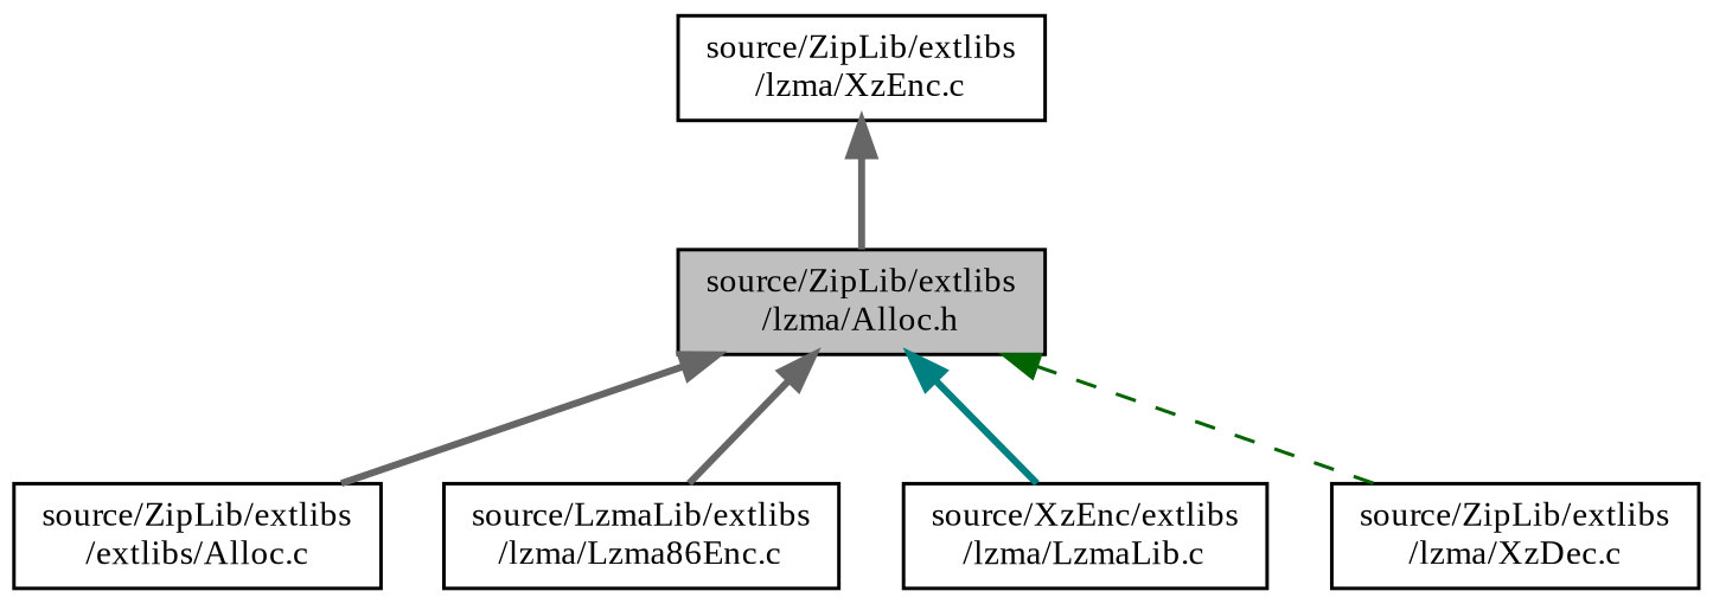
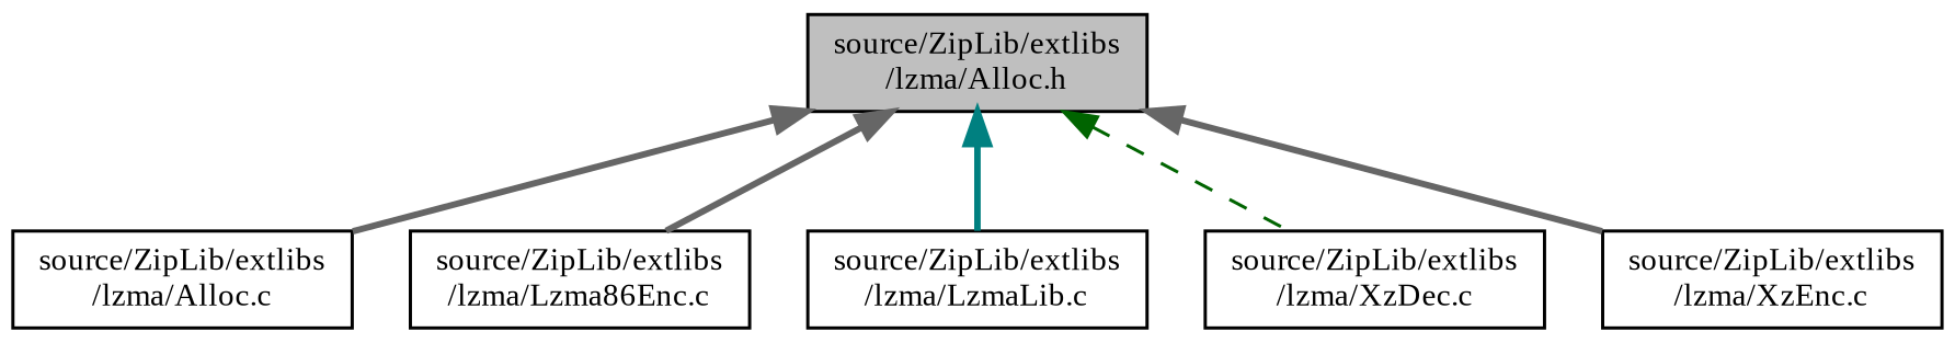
  digraph {
    fontname="Liberation Serif"
    node [color=black fillcolor=white fontname="Liberation Serif" fontsize=10 shape=record style=filled]
    edge [color=gray40 dir=back fontname="Liberation Serif" fontsize=10 labelfontname=Helvetica labelfontsize=10 style=bold]
    n1 [fillcolor=grey75 fontcolor=black height=0.2 label="source/ZipLib/extlibs\l/lzma/Alloc.h" width=0.4]
-   n2 [height=0.2 label="source/ZipLib/extlibs\l/extlibs/Alloc.c" width=0.4]
-   n3 [height=0.2 label="source/LzmaLib/extlibs\l/lzma/Lzma86Enc.c" width=0.4]
-   n4 [height=0.2 label="source/XzEnc/extlibs\l/lzma/LzmaLib.c" width=0.4]
+   n2 [height=0.2 label="source/ZipLib/extlibs\l/lzma/Alloc.c" width=0.4]
+   n3 [height=0.2 label="source/ZipLib/extlibs\l/lzma/Lzma86Enc.c" width=0.4]
+   n4 [height=0.2 label="source/ZipLib/extlibs\l/lzma/LzmaLib.c" width=0.4]
    n5 [height=0.2 label="source/ZipLib/extlibs\l/lzma/XzDec.c" width=0.4]
    n6 [height=0.2 label="source/ZipLib/extlibs\l/lzma/XzEnc.c" width=0.4]
    n1 -> n2
    n1 -> n3
    n1 -> n4 [color=teal]
    n1 -> n5 [color=darkgreen style=dashed]
-   n6 -> n1
+   n1 -> n6
  }
